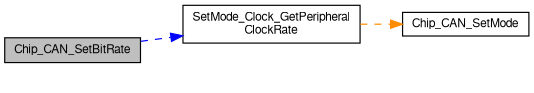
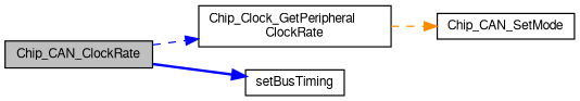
  digraph {
    rankdir=LR
    node [color=black fillcolor=white fontname=FreeSans fontsize=10 shape=record style=filled]
    edge [color=blue fontname=FreeSans fontsize=10 labelfontname=FreeSans labelfontsize=10 style=dashed]
-   n1 [fillcolor=grey75 fontcolor=black height=0.2 label=Chip_CAN_SetBitRate width=0.4]
-   n2 [height=0.2 label="SetMode_Clock_GetPeripheral\lClockRate" width=0.4]
+   n1 [fillcolor=grey75 fontcolor=black height=0.2 label=Chip_CAN_ClockRate width=0.4]
+   n2 [height=0.2 label="Chip_Clock_GetPeripheral\lClockRate" width=0.4]
+   n3 [height=0.2 label=setBusTiming width=0.4]
    n4 [height=0.2 label=Chip_CAN_SetMode width=0.4]
    n1 -> n2
+   n1 -> n3 [style=bold]
    n2 -> n4 [color=darkorange]
  }
